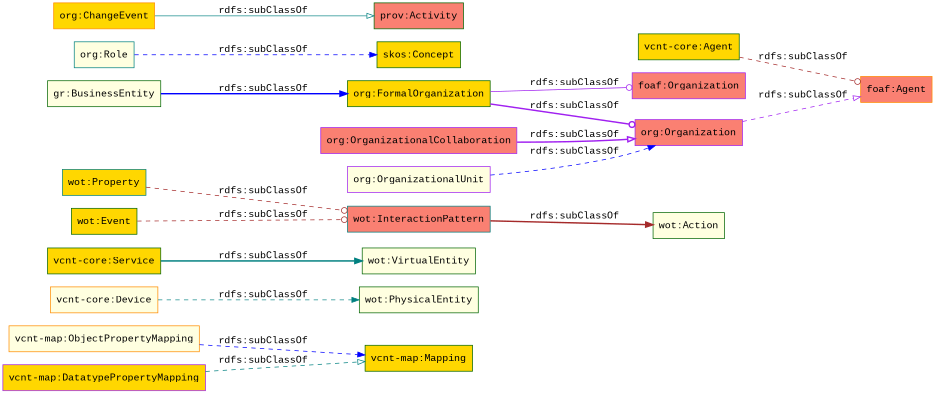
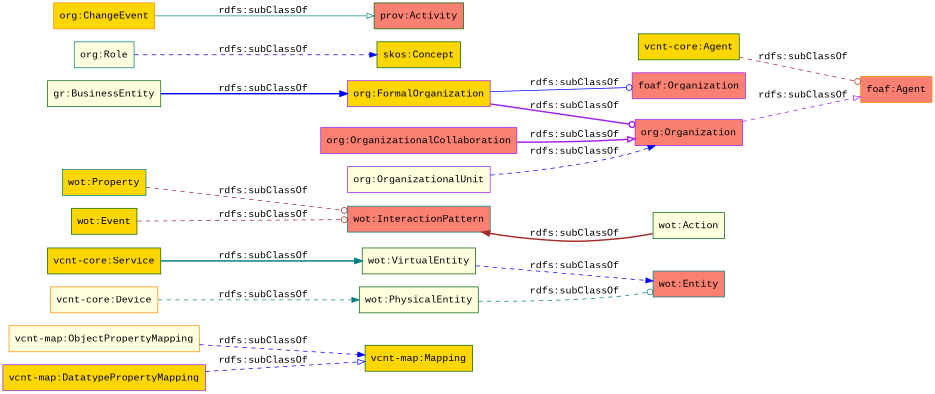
  digraph {
    fontname="Liberation Mono"
    rankdir=LR
    node [color=darkgreen fillcolor=gold fontname="Liberation Mono" shape=rectangle style=filled]
    edge [arrowhead=normal color=blue fontname="Liberation Mono" style=dashed]
    "vcnt-map:ObjectPropertyMapping" [color=darkorange fillcolor=lightyellow]
    "vcnt-map:Mapping"
    "vcnt-map:DatatypePropertyMapping" [color=purple]
    "wot:PhysicalEntity" [fillcolor=lightyellow]
+   "wot:Entity" [color=teal fillcolor=salmon]
    "wot:Property" [color=teal]
    "wot:InteractionPattern" [color=teal fillcolor=salmon]
    "wot:VirtualEntity" [fillcolor=lightyellow]
    "wot:Action" [fillcolor=lightyellow]
    "wot:Event"
    "vcnt-core:Service"
    "foaf:Agent" [color=darkorange fillcolor=salmon]
    "vcnt-core:Agent"
    "vcnt-core:Device" [color=darkorange fillcolor=lightyellow]
    "org:Organization" [color=purple fillcolor=salmon]
-   "org:FormalOrganization"
+   "org:FormalOrganization" [color=purple]
    "foaf:Organization" [color=purple fillcolor=salmon]
    "org:OrganizationalCollaboration" [color=purple fillcolor=salmon]
    "org:Role" [color=teal fillcolor=lightyellow]
    "skos:Concept"
    "org:ChangeEvent" [color=darkorange]
    "prov:Activity" [fillcolor=salmon]
    "org:OrganizationalUnit" [color=purple fillcolor=lightyellow]
    "gr:BusinessEntity" [fillcolor=lightyellow]
    "vcnt-map:ObjectPropertyMapping" -> "vcnt-map:Mapping" [label="rdfs:subClassOf"]
-   "vcnt-map:DatatypePropertyMapping" -> "vcnt-map:Mapping" [arrowhead=onormal color=teal label="rdfs:subClassOf"]
+   "vcnt-map:DatatypePropertyMapping" -> "vcnt-map:Mapping" [arrowhead=onormal label="rdfs:subClassOf"]
+   "wot:PhysicalEntity" -> "wot:Entity" [arrowhead=odot color=teal label="rdfs:subClassOf"]
    "wot:Property" -> "wot:InteractionPattern" [arrowhead=odot color=brown label="rdfs:subClassOf"]
-   "wot:InteractionPattern" -> "wot:Action" [color=brown label="rdfs:subClassOf" style=bold]
+   "wot:VirtualEntity" -> "wot:Entity" [label="rdfs:subClassOf"]
+   "wot:Action" -> "wot:InteractionPattern" [color=brown label="rdfs:subClassOf" style=bold]
    "wot:Event" -> "wot:InteractionPattern" [arrowhead=odot color=brown label="rdfs:subClassOf"]
    "vcnt-core:Service" -> "wot:VirtualEntity" [color=teal label="rdfs:subClassOf" style=bold]
    "vcnt-core:Agent" -> "foaf:Agent" [arrowhead=odot color=brown label="rdfs:subClassOf"]
    "vcnt-core:Device" -> "wot:PhysicalEntity" [color=teal label="rdfs:subClassOf"]
    "org:Organization" -> "foaf:Agent" [arrowhead=onormal color=purple label="rdfs:subClassOf"]
    "org:FormalOrganization" -> "org:Organization" [arrowhead=odot color=purple label="rdfs:subClassOf" style=bold]
-   "org:FormalOrganization" -> "foaf:Organization" [arrowhead=odot color=purple label="rdfs:subClassOf" style=solid]
+   "org:FormalOrganization" -> "foaf:Organization" [arrowhead=odot label="rdfs:subClassOf" style=solid]
    "org:OrganizationalCollaboration" -> "org:Organization" [arrowhead=onormal color=purple label="rdfs:subClassOf" style=bold]
    "org:Role" -> "skos:Concept" [label="rdfs:subClassOf"]
    "org:ChangeEvent" -> "prov:Activity" [arrowhead=onormal color=teal label="rdfs:subClassOf" style=solid]
    "org:OrganizationalUnit" -> "org:Organization" [label="rdfs:subClassOf"]
    "gr:BusinessEntity" -> "org:FormalOrganization" [label="rdfs:subClassOf" style=bold]
  }
